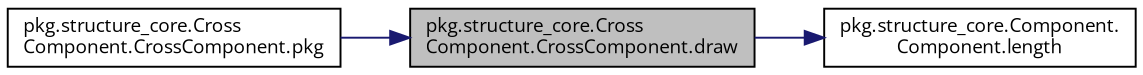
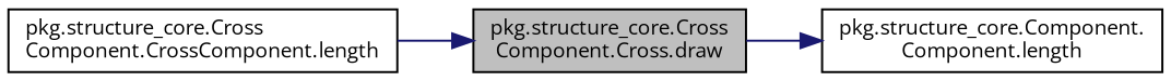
  digraph {
    fontname="Open Sans"
    rankdir=LR
    node [color=black fillcolor=white fontname="Open Sans" fontsize=10 shape=record style=filled]
    edge [color=midnightblue fontname="Open Sans" fontsize=10 labelfontname=Helvetica labelfontsize=10 style=solid]
-   n1 [fillcolor=grey75 fontcolor=black height=0.2 label="pkg.structure_core.Cross\lComponent.CrossComponent.draw" width=0.4]
+   n1 [fillcolor=grey75 fontcolor=black height=0.2 label="pkg.structure_core.Cross\lComponent.Cross.draw" width=0.4]
    n2 [height=0.2 label="pkg.structure_core.Component.\lComponent.length" width=0.4]
-   n3 [height=0.2 label="pkg.structure_core.Cross\lComponent.CrossComponent.pkg" width=0.4]
+   n3 [height=0.2 label="pkg.structure_core.Cross\lComponent.CrossComponent.length" width=0.4]
    n1 -> n2
    n3 -> n1
  }
